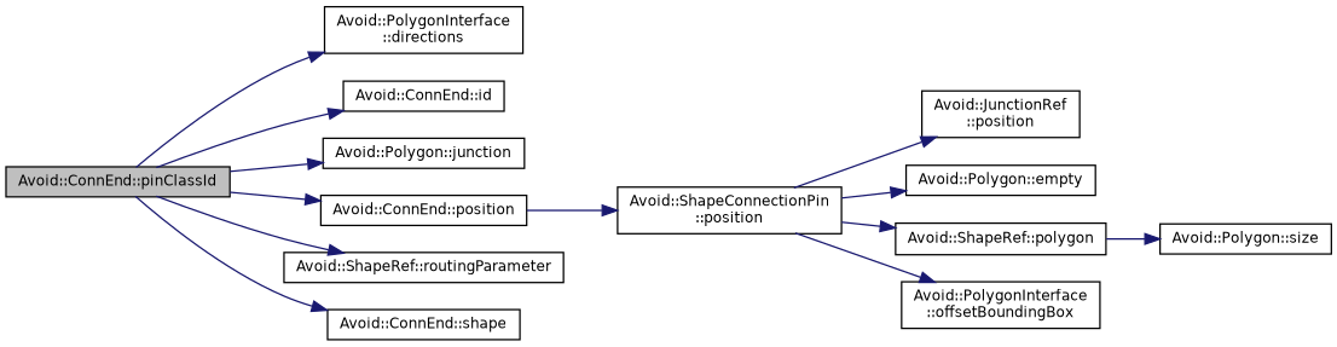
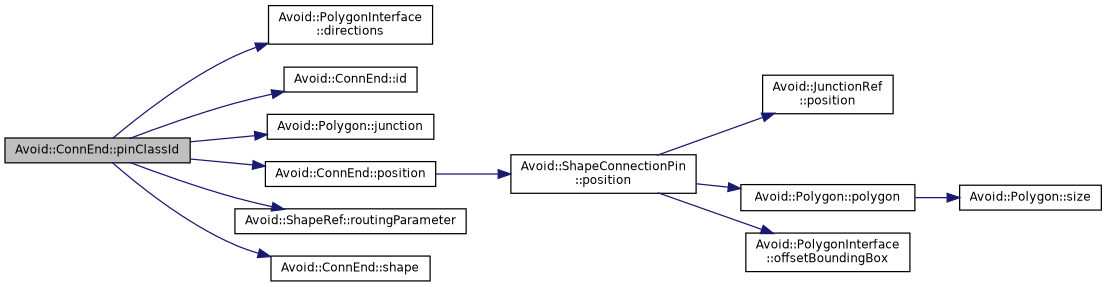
  digraph {
    rankdir=LR
    node [color=black fillcolor=white fontname=Helvetica fontsize=10 shape=record style=filled]
    edge [color=midnightblue fontname=Helvetica fontsize=10 labelfontname=Helvetica labelfontsize=10 style=solid]
    n1 [fillcolor=grey75 fontcolor=black height=0.2 label="Avoid::ConnEnd::pinClassId" width=0.4]
    n2 [height=0.2 label="Avoid::PolygonInterface\l::directions" width=0.4]
    n3 [height=0.2 label="Avoid::ConnEnd::id" width=0.4]
    n4 [height=0.2 label="Avoid::Polygon::junction" width=0.4]
    n5 [height=0.2 label="Avoid::ConnEnd::position" width=0.4]
    n6 [height=0.2 label="Avoid::ShapeRef::routingParameter" width=0.4]
    n7 [height=0.2 label="Avoid::ConnEnd::shape" width=0.4]
    n8 [height=0.2 label="Avoid::ShapeConnectionPin\l::position" width=0.4]
    n9 [height=0.2 label="Avoid::JunctionRef\l::position" width=0.4]
-   n10 [height=0.2 label="Avoid::Polygon::empty" width=0.4]
-   n11 [height=0.2 label="Avoid::ShapeRef::polygon" width=0.4]
+   n11 [height=0.2 label="Avoid::Polygon::polygon" width=0.4]
    n12 [height=0.2 label="Avoid::PolygonInterface\l::offsetBoundingBox" width=0.4]
    n13 [height=0.2 label="Avoid::Polygon::size" width=0.4]
    n1 -> n2
    n1 -> n3
    n1 -> n4
    n1 -> n5
    n1 -> n6
    n1 -> n7
    n5 -> n8
    n8 -> n9
-   n8 -> n10
    n8 -> n11
    n8 -> n12
    n11 -> n13
  }
